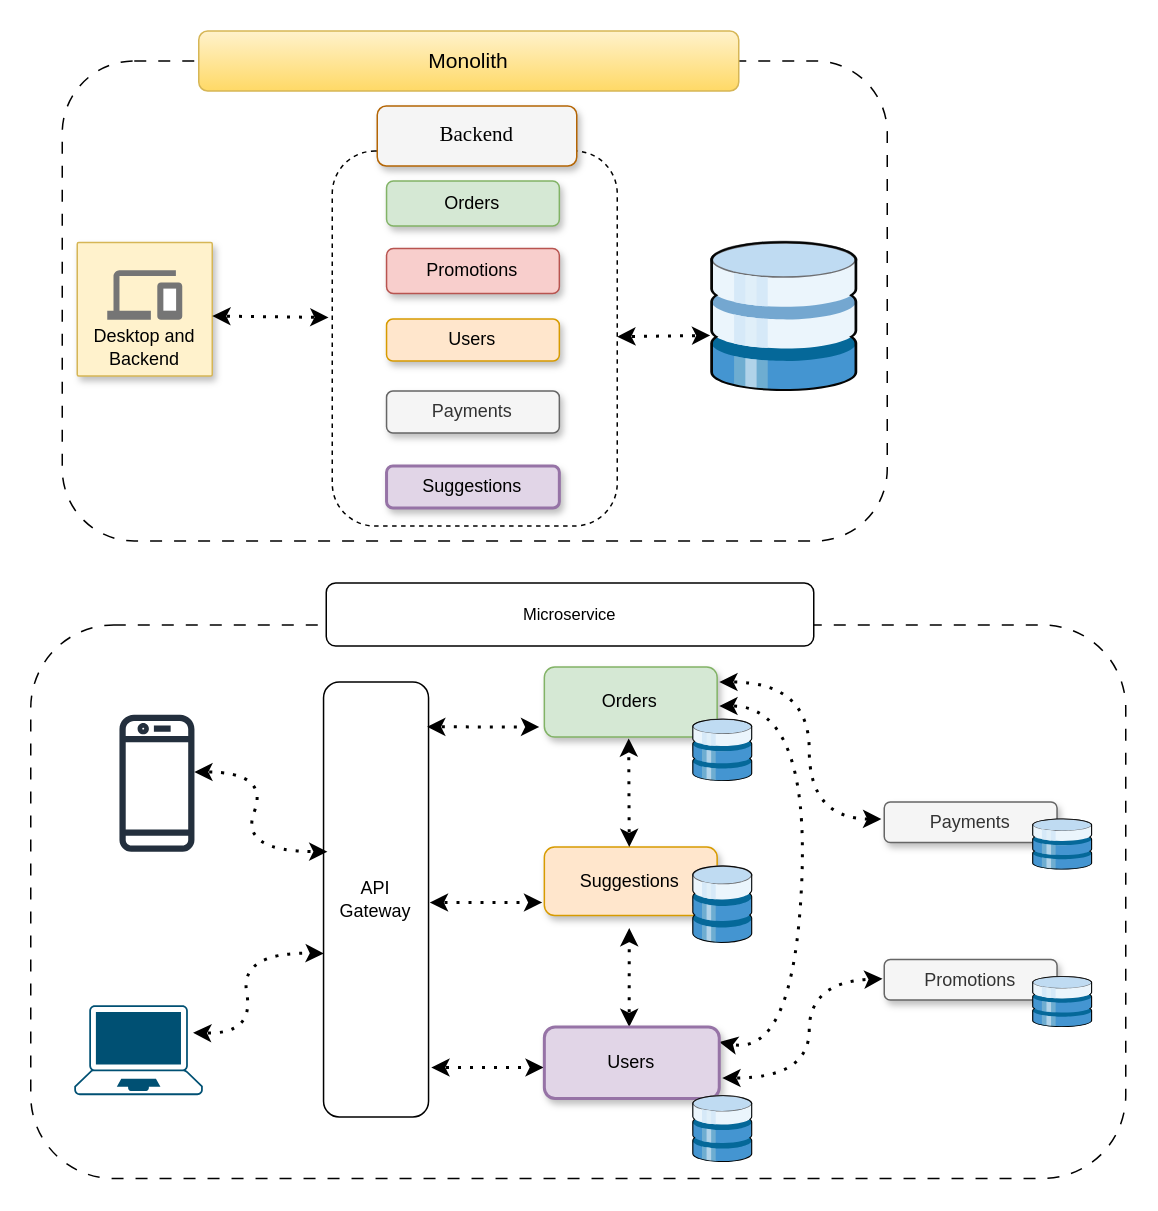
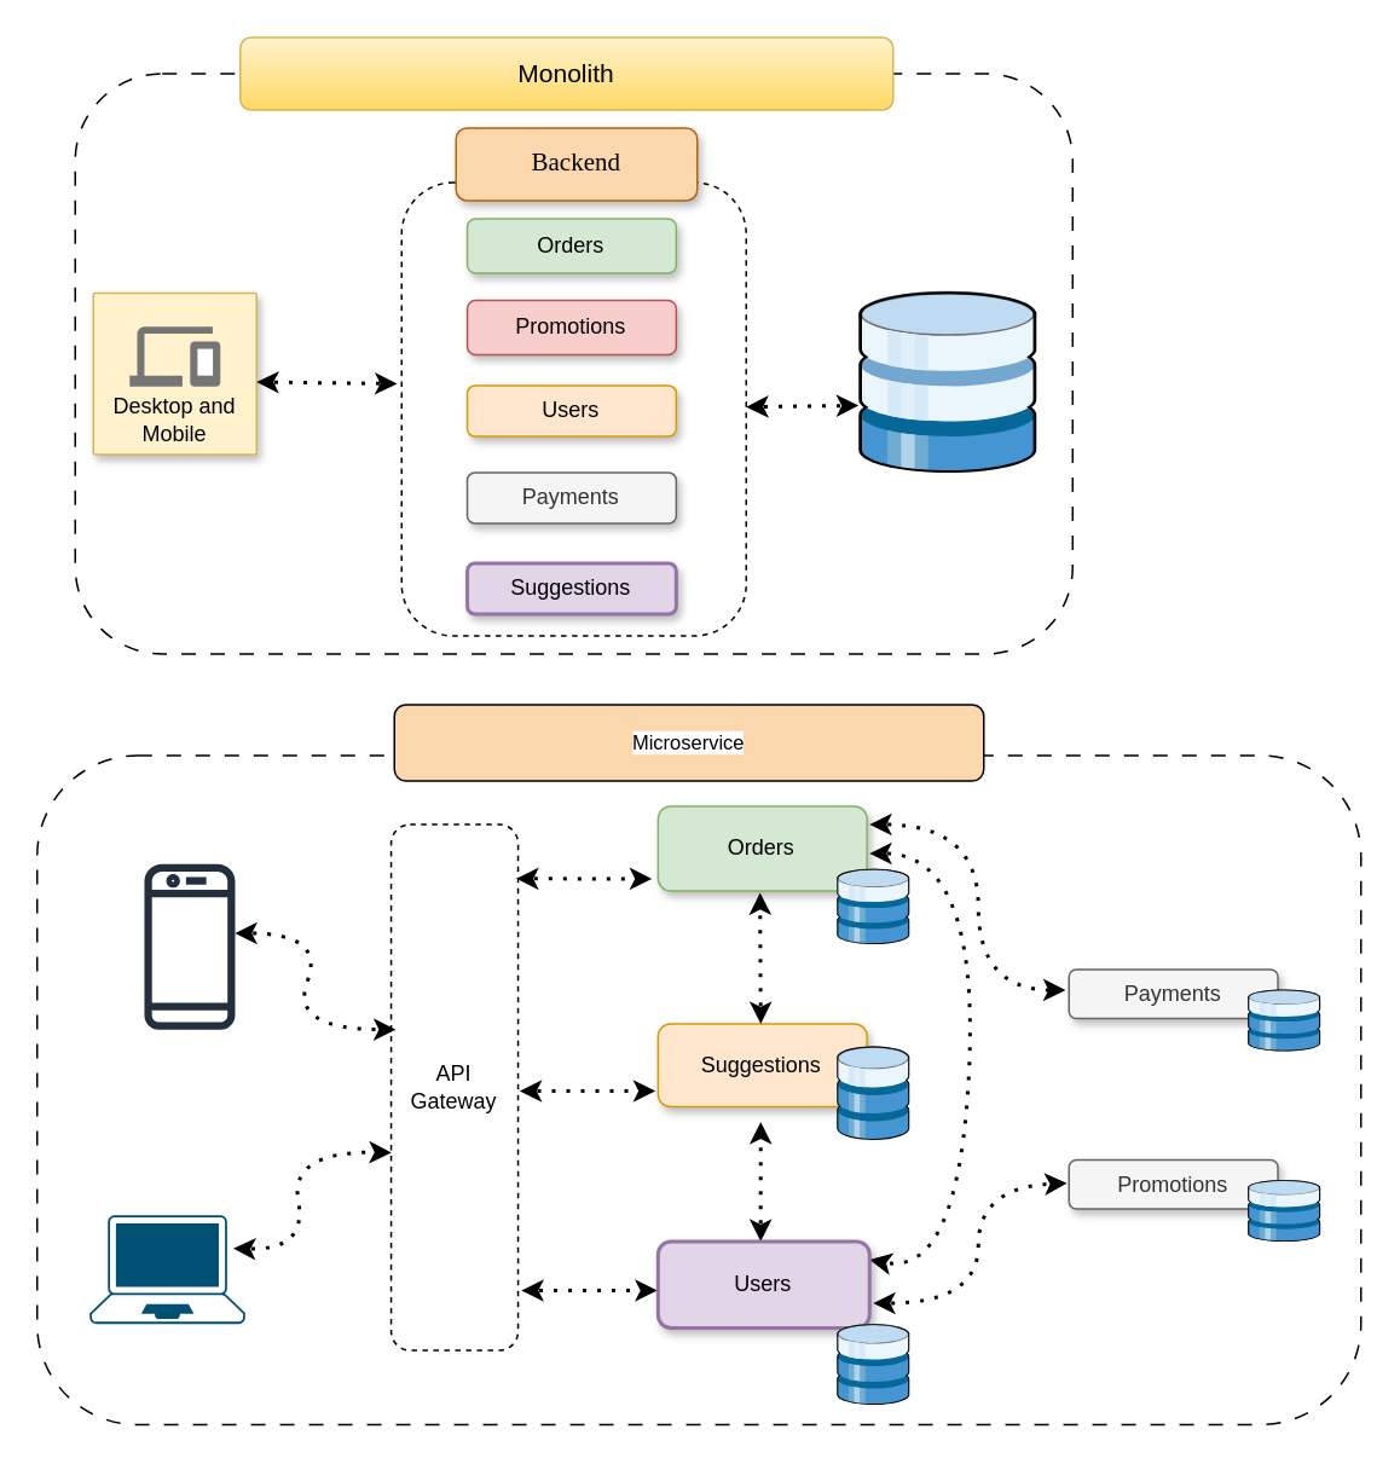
  <mxCell id="0" />
  <mxCell id="1" parent="0" />
  <mxCell id="2" value="" style="rounded=1;whiteSpace=wrap;html=1;shadow=0;dashed=1;dashPattern=8 8;" vertex="1" parent="1"><mxGeometry x="41" y="40" width="550" height="320" as="geometry" /></mxCell>
  <mxCell id="3" value="&lt;font style=&quot;font-size: 14px;&quot;&gt;Monolith&lt;/font&gt;" style="rounded=1;whiteSpace=wrap;html=1;fillColor=#fff2cc;strokeColor=#d6b656;gradientColor=#ffd966;" vertex="1" parent="1"><mxGeometry x="132" y="20" width="360" height="40" as="geometry" /></mxCell>
  <mxCell id="4" value="" style="rounded=1;whiteSpace=wrap;html=1;strokeWidth=1;fillColor=none;strokeColor=default;dashed=1;" vertex="1" parent="1"><mxGeometry x="221" y="100" width="190" height="250" as="geometry" /></mxCell>
  <mxCell id="5" value="Orders" style="rounded=1;whiteSpace=wrap;html=1;fillColor=#d5e8d4;strokeColor=#82b366;shadow=1;" vertex="1" parent="1"><mxGeometry x="257.2" y="120" width="115.2" height="30" as="geometry" /></mxCell>
  <mxCell id="6" value="Promotions" style="rounded=1;whiteSpace=wrap;html=1;fillColor=#f8cecc;strokeColor=#b85450;shadow=1;" vertex="1" parent="1"><mxGeometry x="257.2" y="165" width="115.2" height="30" as="geometry" /></mxCell>
  <mxCell id="7" value="Users" style="rounded=1;whiteSpace=wrap;html=1;fillColor=#ffe6cc;strokeColor=#d79b00;shadow=1;" vertex="1" parent="1"><mxGeometry x="257.2" y="212" width="115.2" height="28" as="geometry" /></mxCell>
  <mxCell id="8" value="Payments" style="rounded=1;whiteSpace=wrap;html=1;fillColor=#f5f5f5;strokeColor=#666666;fontColor=#333333;shadow=1;" vertex="1" parent="1"><mxGeometry x="257.2" y="260" width="115.2" height="28" as="geometry" /></mxCell>
  <mxCell id="9" value="Suggestions" style="rounded=1;whiteSpace=wrap;html=1;fillColor=#e1d5e7;strokeColor=#9673a6;strokeWidth=2;shadow=1;" vertex="1" parent="1"><mxGeometry x="257.2" y="310" width="115.2" height="28" as="geometry" /></mxCell>
- <mxCell id="10" value="&lt;font style=&quot;font-size: 14px;&quot; face=&quot;Verdana&quot;&gt;Backend&lt;/font&gt;" style="rounded=1;whiteSpace=wrap;html=1;fillColor=#f5f5f5;strokeColor=#b46504;shadow=1;" vertex="1" parent="1"><mxGeometry x="251" y="70" width="133" height="40" as="geometry" /></mxCell>
- <mxCell id="11" value="Desktop and Backend" style="strokeColor=#d6b656;shadow=1;strokeWidth=1;rounded=1;absoluteArcSize=1;arcSize=2;labelPosition=center;verticalLabelPosition=middle;align=center;verticalAlign=bottom;spacingLeft=0;fontSize=12;whiteSpace=wrap;spacingBottom=2;html=1;fillColor=#fff2cc;" vertex="1" parent="1"><mxGeometry x="51" y="161" width="90" height="89" as="geometry" /></mxCell>
+ <mxCell id="10" value="&lt;font style=&quot;font-size: 14px;&quot; face=&quot;Verdana&quot;&gt;Backend&lt;/font&gt;" style="rounded=1;whiteSpace=wrap;html=1;fillColor=#fad7ac;strokeColor=#b46504;shadow=1;" vertex="1" parent="1"><mxGeometry x="251" y="70" width="133" height="40" as="geometry" /></mxCell>
+ <mxCell id="11" value="Desktop and Mobile" style="strokeColor=#d6b656;shadow=1;strokeWidth=1;rounded=1;absoluteArcSize=1;arcSize=2;labelPosition=center;verticalLabelPosition=middle;align=center;verticalAlign=bottom;spacingLeft=0;fontSize=12;whiteSpace=wrap;spacingBottom=2;html=1;fillColor=#fff2cc;" vertex="1" parent="1"><mxGeometry x="51" y="161" width="90" height="89" as="geometry" /></mxCell>
  <mxCell id="12" value="" style="sketch=0;dashed=0;connectable=0;html=1;fillColor=#757575;strokeColor=none;shape=mxgraph.gcp2.desktop_and_mobile;part=1;" vertex="1" parent="11"><mxGeometry x="0.5" width="50" height="33" relative="1" as="geometry"><mxPoint x="-25" y="18.5" as="offset" /></mxGeometry></mxCell>
  <mxCell id="13" value="" style="endArrow=classic;startArrow=classic;html=1;rounded=0;dashed=1;dashPattern=1 3;strokeColor=default;strokeWidth=2;align=center;verticalAlign=middle;fontFamily=Helvetica;fontSize=11;fontColor=default;labelBackgroundColor=default;flowAnimation=1;entryX=-0.013;entryY=0.444;entryDx=0;entryDy=0;entryPerimeter=0;" edge="1" parent="1" target="4"><mxGeometry width="50" height="50" relative="1" as="geometry"><mxPoint x="141" y="210" as="sourcePoint" /><mxPoint x="191" y="160" as="targetPoint" /></mxGeometry></mxCell>
  <mxCell id="14" value="" style="endArrow=classic;startArrow=classic;html=1;rounded=0;dashed=1;dashPattern=1 3;strokeColor=default;strokeWidth=2;align=center;verticalAlign=middle;fontFamily=Helvetica;fontSize=11;fontColor=default;labelBackgroundColor=default;flowAnimation=1;entryX=0.018;entryY=0.504;entryDx=0;entryDy=0;entryPerimeter=0;" edge="1" parent="1" source="4"><mxGeometry width="50" height="50" relative="1" as="geometry"><mxPoint x="421" y="225.5" as="sourcePoint" /><mxPoint x="472.98" y="222.96" as="targetPoint" /></mxGeometry></mxCell>
  <mxCell id="15" value="" style="shadow=0;dashed=0;html=1;labelPosition=center;verticalLabelPosition=bottom;verticalAlign=top;align=center;outlineConnect=0;shape=mxgraph.veeam.3d.free_datastore;fontFamily=Helvetica;fontSize=11;fontColor=default;labelBackgroundColor=default;" vertex="1" parent="1"><mxGeometry x="473" y="160" width="98" height="100" as="geometry" /></mxCell>
  <mxCell id="16" value="" style="group" vertex="1" connectable="0" parent="1"><mxGeometry x="20" y="388" width="730" height="397" as="geometry" /></mxCell>
  <mxCell id="17" value="" style="rounded=1;whiteSpace=wrap;html=1;fontFamily=Helvetica;fontSize=11;fontColor=default;labelBackgroundColor=default;dashed=1;dashPattern=8 8;" vertex="1" parent="16"><mxGeometry y="28" width="730" height="369" as="geometry" /></mxCell>
  <mxCell id="18" value="" style="group" vertex="1" connectable="0" parent="16"><mxGeometry x="29.0" y="56" width="678.6" height="330" as="geometry" /></mxCell>
  <mxCell id="19" value="" style="sketch=0;outlineConnect=0;fontColor=#232F3E;gradientColor=none;fillColor=#232F3D;strokeColor=none;dashed=0;verticalLabelPosition=bottom;verticalAlign=top;align=center;html=1;fontSize=12;fontStyle=0;aspect=fixed;pointerEvents=1;shape=mxgraph.aws4.mobile_client;" vertex="1" parent="18"><mxGeometry x="30.14" y="30" width="50" height="95.12" as="geometry" /></mxCell>
  <mxCell id="20" value="" style="points=[[0.13,0.02,0],[0.5,0,0],[0.87,0.02,0],[0.885,0.4,0],[0.985,0.985,0],[0.5,1,0],[0.015,0.985,0],[0.115,0.4,0]];verticalLabelPosition=bottom;sketch=0;html=1;verticalAlign=top;aspect=fixed;align=center;pointerEvents=1;shape=mxgraph.cisco19.laptop;fillColor=#005073;strokeColor=none;" vertex="1" parent="18"><mxGeometry y="225.42" width="85.71" height="60" as="geometry" /></mxCell>
- <mxCell id="21" value="API&lt;div&gt;Gateway&lt;/div&gt;" style="rounded=1;whiteSpace=wrap;html=1;" vertex="1" parent="18"><mxGeometry x="166.2" y="10" width="70" height="290" as="geometry" /></mxCell>
+ <mxCell id="21" value="API&lt;div&gt;Gateway&lt;/div&gt;" style="rounded=1;whiteSpace=wrap;html=1;dashed=1;" vertex="1" parent="18"><mxGeometry x="166.2" y="10" width="70" height="290" as="geometry" /></mxCell>
  <mxCell id="22" value="" style="group" vertex="1" connectable="0" parent="18"><mxGeometry x="313.4" y="120" width="138.6" height="64" as="geometry" /></mxCell>
  <mxCell id="23" value="Suggestions" style="rounded=1;whiteSpace=wrap;html=1;fillColor=#ffe6cc;strokeColor=#d79b00;shadow=1;" vertex="1" parent="22"><mxGeometry width="115.2" height="45.714" as="geometry" /></mxCell>
  <mxCell id="24" value="" style="shadow=0;dashed=0;html=1;labelPosition=center;verticalLabelPosition=bottom;verticalAlign=top;align=center;outlineConnect=0;shape=mxgraph.veeam.3d.medium_datastore;fontFamily=Helvetica;fontSize=11;fontColor=default;labelBackgroundColor=default;" vertex="1" parent="22"><mxGeometry x="98.6" y="12.19" width="40.0" height="51.81" as="geometry" /></mxCell>
  <mxCell id="25" value="" style="group" vertex="1" connectable="0" parent="18"><mxGeometry x="540" y="195" width="138.6" height="45" as="geometry" /></mxCell>
  <mxCell id="26" value="Promotions" style="rounded=1;whiteSpace=wrap;html=1;fillColor=#f5f5f5;strokeColor=#666666;fontColor=#333333;shadow=1;" vertex="1" parent="25"><mxGeometry width="115.2" height="27" as="geometry" /></mxCell>
  <mxCell id="27" value="" style="shadow=0;dashed=0;html=1;labelPosition=center;verticalLabelPosition=bottom;verticalAlign=top;align=center;outlineConnect=0;shape=mxgraph.veeam.3d.medium_datastore;fontFamily=Helvetica;fontSize=11;fontColor=default;labelBackgroundColor=default;" vertex="1" parent="25"><mxGeometry x="98.6" y="11" width="40" height="34" as="geometry" /></mxCell>
  <mxCell id="28" value="" style="endArrow=classic;startArrow=classic;html=1;rounded=0;dashed=1;dashPattern=1 3;strokeColor=default;strokeWidth=2;align=center;verticalAlign=middle;fontFamily=Helvetica;fontSize=11;fontColor=default;labelBackgroundColor=default;flowAnimation=1;exitX=0.986;exitY=0.103;exitDx=0;exitDy=0;exitPerimeter=0;" edge="1" parent="18" source="21"><mxGeometry width="50" height="50" relative="1" as="geometry"><mxPoint x="260" y="90" as="sourcePoint" /><mxPoint x="310" y="40" as="targetPoint" /></mxGeometry></mxCell>
  <mxCell id="29" value="" style="endArrow=classic;startArrow=classic;html=1;rounded=0;dashed=1;dashPattern=1 3;strokeColor=default;strokeWidth=2;align=center;verticalAlign=middle;fontFamily=Helvetica;fontSize=11;fontColor=default;labelBackgroundColor=default;flowAnimation=1;exitX=0.986;exitY=0.103;exitDx=0;exitDy=0;exitPerimeter=0;" edge="1" parent="18"><mxGeometry width="50" height="50" relative="1" as="geometry"><mxPoint x="237" y="157" as="sourcePoint" /><mxPoint x="312" y="157" as="targetPoint" /></mxGeometry></mxCell>
  <mxCell id="30" value="" style="endArrow=classic;startArrow=classic;html=1;rounded=0;dashed=1;dashPattern=1 3;strokeColor=default;strokeWidth=2;align=center;verticalAlign=middle;fontFamily=Helvetica;fontSize=11;fontColor=default;labelBackgroundColor=default;flowAnimation=1;exitX=0.986;exitY=0.103;exitDx=0;exitDy=0;exitPerimeter=0;" edge="1" parent="18"><mxGeometry width="50" height="50" relative="1" as="geometry"><mxPoint x="238" y="267" as="sourcePoint" /><mxPoint x="313" y="267" as="targetPoint" /></mxGeometry></mxCell>
  <mxCell id="31" value="" style="group" vertex="1" connectable="0" parent="18"><mxGeometry x="540" y="90" width="138.6" height="45" as="geometry" /></mxCell>
  <mxCell id="32" value="Payments" style="rounded=1;whiteSpace=wrap;html=1;fillColor=#f5f5f5;strokeColor=#666666;fontColor=#333333;shadow=1;" vertex="1" parent="31"><mxGeometry width="115.2" height="27" as="geometry" /></mxCell>
  <mxCell id="33" value="" style="shadow=0;dashed=0;html=1;labelPosition=center;verticalLabelPosition=bottom;verticalAlign=top;align=center;outlineConnect=0;shape=mxgraph.veeam.3d.medium_datastore;fontFamily=Helvetica;fontSize=11;fontColor=default;labelBackgroundColor=default;" vertex="1" parent="31"><mxGeometry x="98.6" y="11" width="40" height="34" as="geometry" /></mxCell>
  <mxCell id="34" value="" style="endArrow=classic;startArrow=classic;html=1;rounded=0;dashed=1;dashPattern=1 3;strokeColor=default;strokeWidth=2;align=center;verticalAlign=middle;fontFamily=Helvetica;fontSize=11;fontColor=default;labelBackgroundColor=default;flowAnimation=1;entryX=0.488;entryY=1.02;entryDx=0;entryDy=0;entryPerimeter=0;" edge="1" parent="18" target="39"><mxGeometry width="50" height="50" relative="1" as="geometry"><mxPoint x="370" y="120" as="sourcePoint" /><mxPoint x="370" y="80" as="targetPoint" /></mxGeometry></mxCell>
  <mxCell id="35" value="" style="endArrow=classic;startArrow=classic;html=1;rounded=0;dashed=1;dashPattern=1 3;strokeColor=default;strokeWidth=2;align=center;verticalAlign=middle;fontFamily=Helvetica;fontSize=11;fontColor=default;labelBackgroundColor=default;flowAnimation=1;entryX=0.488;entryY=1.02;entryDx=0;entryDy=0;entryPerimeter=0;exitX=0.485;exitY=0;exitDx=0;exitDy=0;exitPerimeter=0;" edge="1" parent="18" source="37"><mxGeometry width="50" height="50" relative="1" as="geometry"><mxPoint x="370" y="250" as="sourcePoint" /><mxPoint x="370" y="174" as="targetPoint" /></mxGeometry></mxCell>
  <mxCell id="36" value="" style="endArrow=classic;startArrow=classic;html=1;rounded=0;dashed=1;dashPattern=1 3;strokeColor=default;strokeWidth=2;align=center;verticalAlign=middle;fontFamily=Helvetica;fontSize=11;fontColor=default;labelBackgroundColor=default;flowAnimation=1;curved=1;" edge="1" parent="18"><mxGeometry width="50" height="50" relative="1" as="geometry"><mxPoint x="430" y="26" as="sourcePoint" /><mxPoint x="430" y="250" as="targetPoint" /><Array as="points"><mxPoint x="490" y="26" /><mxPoint x="480" y="260" /></Array></mxGeometry></mxCell>
  <mxCell id="37" value="Users" style="rounded=1;whiteSpace=wrap;html=1;fillColor=#e1d5e7;strokeColor=#9673a6;strokeWidth=2;shadow=1;" vertex="1" parent="18"><mxGeometry x="313.4" y="240" width="116.6" height="47.71" as="geometry" /></mxCell>
  <mxCell id="38" value="" style="shadow=0;dashed=0;html=1;labelPosition=center;verticalLabelPosition=bottom;verticalAlign=top;align=center;outlineConnect=0;shape=mxgraph.veeam.3d.medium_datastore;fontFamily=Helvetica;fontSize=11;fontColor=default;labelBackgroundColor=default;" vertex="1" parent="18"><mxGeometry x="412" y="285.422" width="40.0" height="44.578" as="geometry" /></mxCell>
  <mxCell id="39" value="Orders" style="rounded=1;whiteSpace=wrap;html=1;fillColor=#d5e8d4;strokeColor=#82b366;shadow=1;" vertex="1" parent="18"><mxGeometry x="313.4" width="115.2" height="46.67" as="geometry" /></mxCell>
  <mxCell id="40" value="" style="shadow=0;dashed=0;html=1;labelPosition=center;verticalLabelPosition=bottom;verticalAlign=top;align=center;outlineConnect=0;shape=mxgraph.veeam.3d.medium_datastore;fontFamily=Helvetica;fontSize=11;fontColor=default;labelBackgroundColor=default;" vertex="1" parent="18"><mxGeometry x="412" y="34.444" width="40.0" height="41.556" as="geometry" /></mxCell>
  <mxCell id="41" value="" style="endArrow=classic;startArrow=classic;html=1;rounded=0;dashed=1;dashPattern=1 3;strokeColor=default;strokeWidth=2;align=center;verticalAlign=middle;fontFamily=Helvetica;fontSize=11;fontColor=default;labelBackgroundColor=default;flowAnimation=1;entryX=-0.017;entryY=0.422;entryDx=0;entryDy=0;entryPerimeter=0;curved=1;" edge="1" parent="18" target="32"><mxGeometry width="50" height="50" relative="1" as="geometry"><mxPoint x="430" y="10" as="sourcePoint" /><mxPoint x="440" y="270" as="targetPoint" /><Array as="points"><mxPoint x="490" y="10" /><mxPoint x="490" y="101" /></Array></mxGeometry></mxCell>
  <mxCell id="42" value="" style="endArrow=classic;startArrow=classic;html=1;rounded=0;dashed=1;dashPattern=1 3;strokeColor=default;strokeWidth=2;align=center;verticalAlign=middle;fontFamily=Helvetica;fontSize=11;fontColor=default;labelBackgroundColor=default;flowAnimation=1;entryX=-0.01;entryY=0.474;entryDx=0;entryDy=0;entryPerimeter=0;curved=1;" edge="1" parent="18" target="26"><mxGeometry width="50" height="50" relative="1" as="geometry"><mxPoint x="432" y="274" as="sourcePoint" /><mxPoint x="510" y="365" as="targetPoint" /><Array as="points"><mxPoint x="490" y="274" /><mxPoint x="490" y="210" /></Array></mxGeometry></mxCell>
  <mxCell id="43" value="" style="curved=1;endArrow=classic;html=1;rounded=0;dashed=1;dashPattern=1 3;strokeColor=default;strokeWidth=2;align=center;verticalAlign=middle;fontFamily=Helvetica;fontSize=11;fontColor=default;labelBackgroundColor=default;flowAnimation=1;entryX=0.003;entryY=0.624;entryDx=0;entryDy=0;entryPerimeter=0;startArrow=classic;startFill=1;exitX=0.924;exitY=0.306;exitDx=0;exitDy=0;exitPerimeter=0;" edge="1" parent="18" source="20" target="21"><mxGeometry width="50" height="50" relative="1" as="geometry"><mxPoint x="90.0" y="245" as="sourcePoint" /><mxPoint x="140" y="195" as="targetPoint" /><Array as="points"><mxPoint x="120.0" y="245" /><mxPoint x="110.0" y="190" /></Array></mxGeometry></mxCell>
  <mxCell id="44" value="" style="curved=1;endArrow=classic;html=1;rounded=0;dashed=1;dashPattern=1 3;strokeColor=default;strokeWidth=2;align=center;verticalAlign=middle;fontFamily=Helvetica;fontSize=11;fontColor=default;labelBackgroundColor=default;flowAnimation=1;entryX=0.037;entryY=0.39;entryDx=0;entryDy=0;entryPerimeter=0;startArrow=classic;startFill=1;" edge="1" parent="18" target="21"><mxGeometry width="50" height="50" relative="1" as="geometry"><mxPoint x="80.0" y="70" as="sourcePoint" /><mxPoint x="130" y="20" as="targetPoint" /><Array as="points"><mxPoint x="130" y="70" /><mxPoint x="110.0" y="123" /></Array></mxGeometry></mxCell>
- <mxCell id="45" value="Microservice" style="rounded=1;whiteSpace=wrap;html=1;fontFamily=Helvetica;fontSize=11;fontColor=default;labelBackgroundColor=default;" vertex="1" parent="16"><mxGeometry x="197" width="325" height="42" as="geometry" /></mxCell>
+ <mxCell id="45" value="Microservice" style="rounded=1;whiteSpace=wrap;html=1;fontFamily=Helvetica;fontSize=11;fontColor=default;labelBackgroundColor=default;fillColor=#fad7ac;" vertex="1" parent="16"><mxGeometry x="197" width="325" height="42" as="geometry" /></mxCell>
